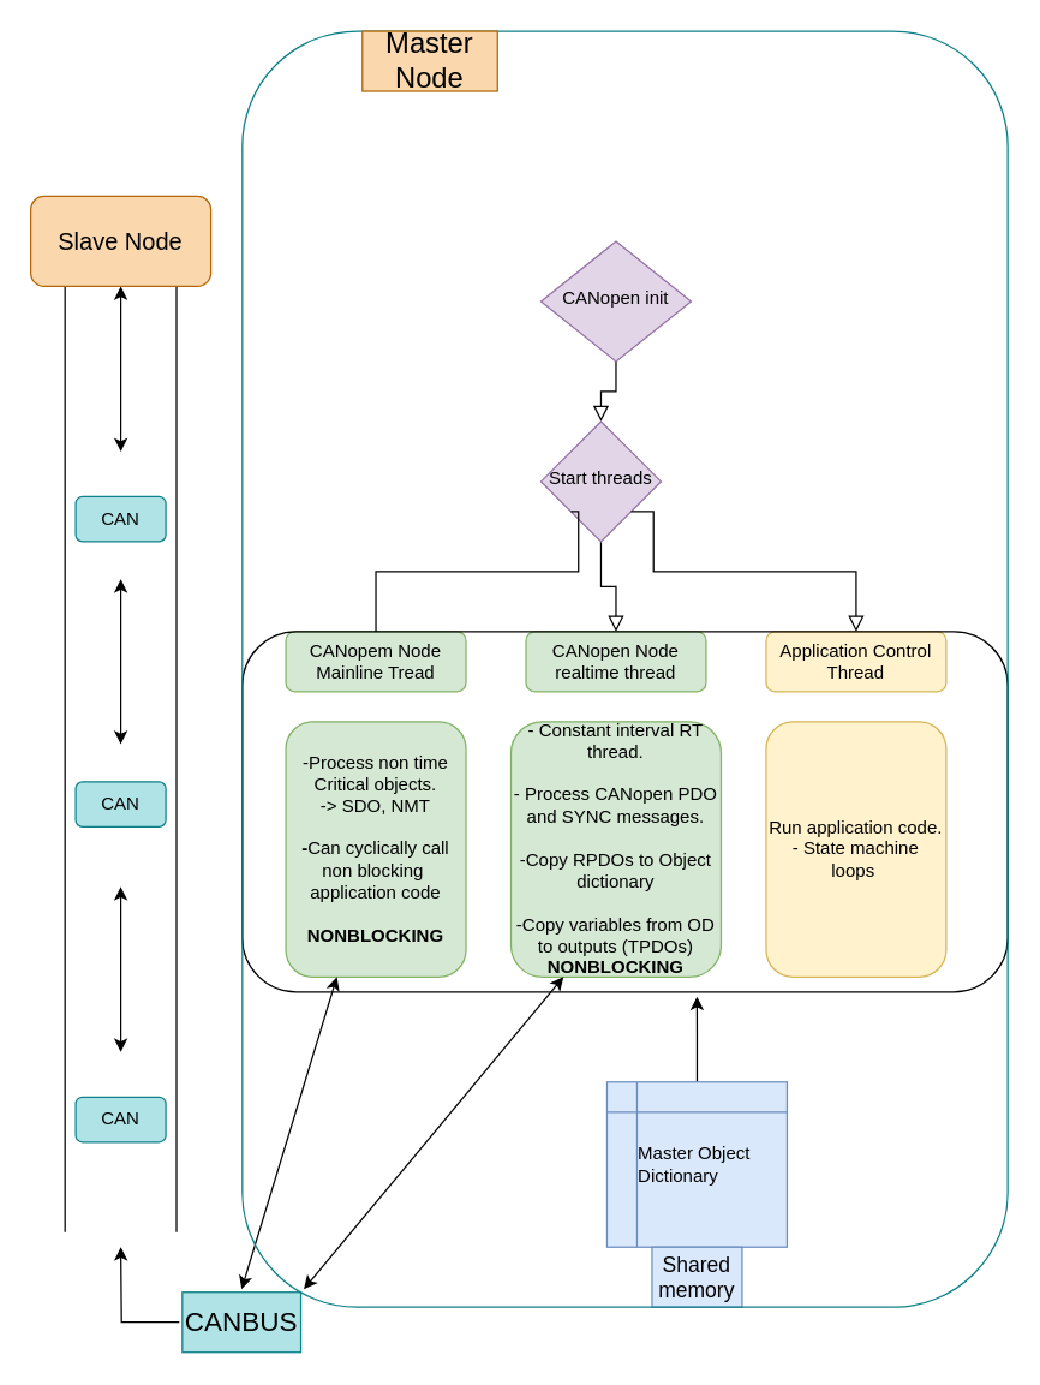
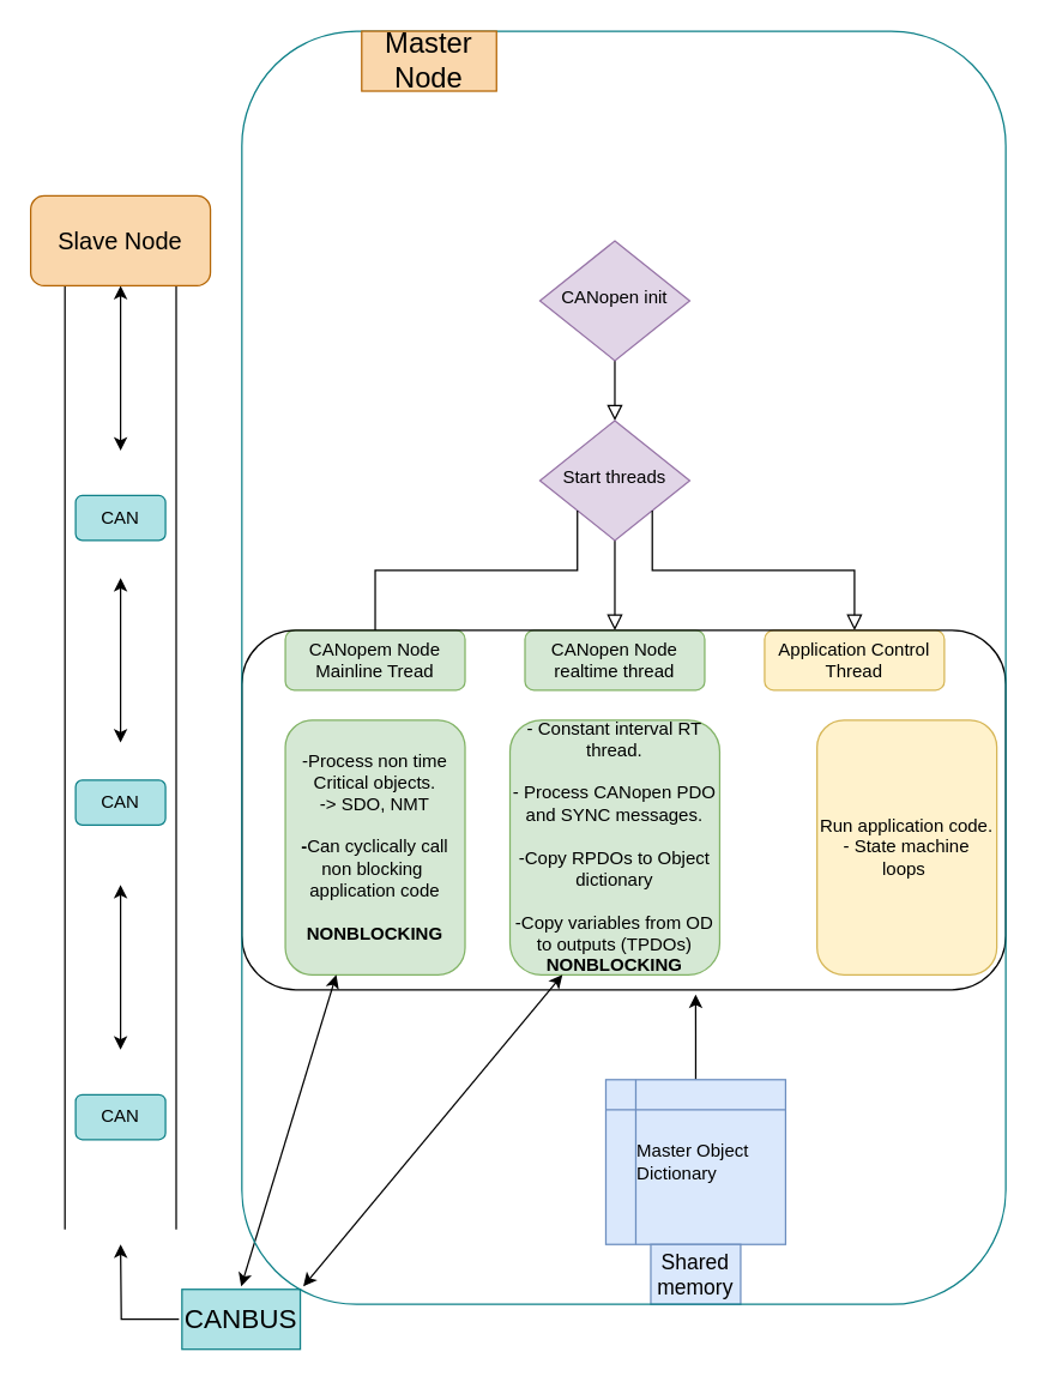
  <mxCell id="0" />
  <mxCell id="1" parent="0" />
  <mxCell id="2" value="" style="rounded=0;html=1;jettySize=auto;orthogonalLoop=1;fontSize=11;endArrow=block;endFill=0;endSize=8;strokeWidth=1;shadow=0;labelBackgroundColor=none;edgeStyle=orthogonalEdgeStyle;" parent="1" source="3" target="5" edge="1"><mxGeometry y="20" relative="1" as="geometry"><mxPoint as="offset" /></mxGeometry></mxCell>
  <mxCell id="3" value="CANopen init" style="rhombus;whiteSpace=wrap;html=1;shadow=0;fontFamily=Helvetica;fontSize=12;align=center;strokeWidth=1;spacing=6;spacingTop=-4;fillColor=#e1d5e7;strokeColor=#9673a6;" parent="1" vertex="1"><mxGeometry x="360" y="160" width="100" height="80" as="geometry" /></mxCell>
  <mxCell id="4" value="" style="rounded=0;html=1;jettySize=auto;orthogonalLoop=1;fontSize=11;endArrow=block;endFill=0;endSize=8;strokeWidth=1;shadow=0;labelBackgroundColor=none;edgeStyle=orthogonalEdgeStyle;" parent="1" source="5" target="6" edge="1"><mxGeometry x="0.333" y="20" relative="1" as="geometry"><mxPoint as="offset" /></mxGeometry></mxCell>
- <mxCell id="5" value="Start threads" style="rhombus;whiteSpace=wrap;html=1;shadow=0;fontFamily=Helvetica;fontSize=12;align=center;strokeWidth=1;spacing=6;spacingTop=-4;fillColor=#e1d5e7;strokeColor=#9673a6;" parent="1" vertex="1"><mxGeometry x="360" y="280" width="80" height="80" as="geometry" /></mxCell>
+ <mxCell id="5" value="Start threads" style="rhombus;whiteSpace=wrap;html=1;shadow=0;fontFamily=Helvetica;fontSize=12;align=center;strokeWidth=1;spacing=6;spacingTop=-4;fillColor=#e1d5e7;strokeColor=#9673a6;" parent="1" vertex="1"><mxGeometry x="360" y="280" width="100" height="80" as="geometry" /></mxCell>
  <mxCell id="6" value="CANopen Node realtime thread" style="rounded=1;whiteSpace=wrap;html=1;fontSize=12;glass=0;strokeWidth=1;shadow=0;fillColor=#d5e8d4;strokeColor=#82b366;" parent="1" vertex="1"><mxGeometry x="350" y="420" width="120" height="40" as="geometry" /></mxCell>
  <mxCell id="7" value="" style="rounded=0;html=1;jettySize=auto;orthogonalLoop=1;fontSize=11;endArrow=block;endFill=0;endSize=8;strokeWidth=1;shadow=0;labelBackgroundColor=none;edgeStyle=orthogonalEdgeStyle;exitX=1;exitY=1;exitDx=0;exitDy=0;entryX=0.5;entryY=0;entryDx=0;entryDy=0;" parent="1" source="5" target="8" edge="1"><mxGeometry x="0.143" y="66" relative="1" as="geometry"><mxPoint x="65" y="-56" as="offset" /><mxPoint x="420" y="370" as="sourcePoint" /><mxPoint x="520" y="420" as="targetPoint" /><Array as="points"><mxPoint x="435" y="380" /><mxPoint x="570" y="380" /></Array></mxGeometry></mxCell>
  <mxCell id="8" value="Application Control Thread" style="rounded=1;whiteSpace=wrap;html=1;fontSize=12;glass=0;strokeWidth=1;shadow=0;fillColor=#fff2cc;strokeColor=#d6b656;" parent="1" vertex="1"><mxGeometry x="510" y="420" width="120" height="40" as="geometry" /></mxCell>
  <mxCell id="9" value="CANopem Node Mainline Tread" style="rounded=1;whiteSpace=wrap;html=1;fontSize=12;glass=0;strokeWidth=1;shadow=0;fillColor=#d5e8d4;strokeColor=#82b366;" parent="1" vertex="1"><mxGeometry x="190" y="420" width="120" height="40" as="geometry" /></mxCell>
  <mxCell id="10" value="" style="rounded=0;html=1;jettySize=auto;orthogonalLoop=1;fontSize=11;endArrow=none;endFill=0;endSize=8;strokeWidth=1;shadow=0;labelBackgroundColor=none;edgeStyle=orthogonalEdgeStyle;exitX=0;exitY=1;exitDx=0;exitDy=0;entryX=0.5;entryY=0;entryDx=0;entryDy=0;" parent="1" source="5" target="9" edge="1"><mxGeometry x="0.143" y="66" relative="1" as="geometry"><mxPoint x="65" y="-56" as="offset" /><mxPoint x="445" y="350" as="sourcePoint" /><mxPoint x="530" y="430" as="targetPoint" /><Array as="points"><mxPoint x="385" y="380" /><mxPoint x="250" y="380" /></Array></mxGeometry></mxCell>
  <mxCell id="11" value="&lt;span style=&quot;font-weight: normal&quot;&gt;-Process non time Critical objects.&lt;/span&gt;&lt;br&gt;&lt;span style=&quot;font-weight: normal&quot;&gt;-&amp;gt; SDO, NMT&lt;/span&gt;&lt;br&gt;&lt;br&gt;-&lt;span style=&quot;font-weight: normal&quot;&gt;Can cyclically call non blocking&amp;nbsp; application code&lt;/span&gt;&lt;br&gt;&lt;br&gt;NONBLOCKING" style="rounded=1;whiteSpace=wrap;html=1;fontStyle=1;fillColor=#d5e8d4;strokeColor=#82b366;" parent="1" vertex="1"><mxGeometry x="190" y="480" width="120" height="170" as="geometry" /></mxCell>
  <mxCell id="12" value="- Constant interval RT thread.&lt;br&gt;&lt;br&gt;- Process CANopen PDO and SYNC messages.&lt;br&gt;&lt;br&gt;-Copy RPDOs to Object dictionary&lt;br&gt;&lt;br&gt;-Copy variables from OD to outputs (TPDOs)&lt;br&gt;&lt;b&gt;NONBLOCKING&lt;/b&gt;" style="rounded=1;whiteSpace=wrap;html=1;fillColor=#d5e8d4;strokeColor=#82b366;" parent="1" vertex="1"><mxGeometry x="340" y="480" width="140" height="170" as="geometry" /></mxCell>
- <mxCell id="13" value="Run application code.&lt;br&gt;- State machine loops&amp;nbsp;" style="rounded=1;whiteSpace=wrap;html=1;fillColor=#fff2cc;strokeColor=#d6b656;" parent="1" vertex="1"><mxGeometry x="510" y="480" width="120" height="170" as="geometry" /></mxCell>
+ <mxCell id="13" value="Run application code.&lt;br&gt;- State machine loops&amp;nbsp;" style="rounded=1;whiteSpace=wrap;html=1;fillColor=#fff2cc;strokeColor=#d6b656;" parent="1" vertex="1"><mxGeometry x="545" y="480" width="120" height="170" as="geometry" /></mxCell>
  <mxCell id="14" style="edgeStyle=orthogonalEdgeStyle;rounded=0;orthogonalLoop=1;jettySize=auto;html=1;entryX=0.594;entryY=1.013;entryDx=0;entryDy=0;entryPerimeter=0;" parent="1" source="15" target="28" edge="1"><mxGeometry relative="1" as="geometry" /></mxCell>
  <mxCell id="15" value="Master Object&amp;nbsp;&lt;br&gt;&lt;div style=&quot;text-align: left&quot;&gt;&lt;span&gt;Dictionary&lt;/span&gt;&lt;/div&gt;" style="shape=internalStorage;whiteSpace=wrap;html=1;backgroundOutline=1;fillColor=#dae8fc;strokeColor=#6c8ebf;" parent="1" vertex="1"><mxGeometry x="404" y="720" width="120" height="110" as="geometry" /></mxCell>
  <mxCell id="16" value="&lt;font style=&quot;font-size: 14px&quot;&gt;Shared memory&lt;/font&gt;" style="text;html=1;strokeColor=#6c8ebf;fillColor=#dae8fc;align=center;verticalAlign=middle;whiteSpace=wrap;rounded=0;perimeterSpacing=6;" parent="1" vertex="1"><mxGeometry x="434" y="830" width="60" height="40" as="geometry" /></mxCell>
  <mxCell id="17" value="" style="shape=link;html=1;width=74.286;" parent="1" edge="1"><mxGeometry width="50" height="50" relative="1" as="geometry"><mxPoint x="80" y="820" as="sourcePoint" /><mxPoint x="80" y="190" as="targetPoint" /></mxGeometry></mxCell>
  <mxCell id="18" style="edgeStyle=orthogonalEdgeStyle;rounded=0;orthogonalLoop=1;jettySize=auto;html=1;exitX=0;exitY=0.5;exitDx=0;exitDy=0;" parent="1" source="19" edge="1"><mxGeometry relative="1" as="geometry"><mxPoint x="80" y="830" as="targetPoint" /></mxGeometry></mxCell>
  <mxCell id="19" value="&lt;font style=&quot;font-size: 18px&quot;&gt;CANBUS&lt;/font&gt;" style="text;html=1;strokeColor=#0e8088;fillColor=#b0e3e6;align=center;verticalAlign=middle;whiteSpace=wrap;rounded=0;strokeWidth=1;perimeterSpacing=2;" parent="1" vertex="1"><mxGeometry x="121" y="860" width="79" height="40" as="geometry" /></mxCell>
  <mxCell id="20" value="" style="endArrow=classic;startArrow=classic;html=1;" parent="1" edge="1"><mxGeometry width="50" height="50" relative="1" as="geometry"><mxPoint x="80" y="300" as="sourcePoint" /><mxPoint x="80" y="190" as="targetPoint" /></mxGeometry></mxCell>
  <mxCell id="21" value="" style="endArrow=classic;startArrow=classic;html=1;" parent="1" edge="1"><mxGeometry width="50" height="50" relative="1" as="geometry"><mxPoint x="80" y="495" as="sourcePoint" /><mxPoint x="80" y="385" as="targetPoint" /></mxGeometry></mxCell>
  <mxCell id="22" value="" style="endArrow=classic;startArrow=classic;html=1;" parent="1" edge="1"><mxGeometry width="50" height="50" relative="1" as="geometry"><mxPoint x="80" y="700" as="sourcePoint" /><mxPoint x="80" y="590" as="targetPoint" /></mxGeometry></mxCell>
  <mxCell id="23" value="CAN" style="rounded=1;whiteSpace=wrap;html=1;fillColor=#b0e3e6;strokeColor=#0e8088;" parent="1" vertex="1"><mxGeometry x="50" y="330" width="60" height="30" as="geometry" /></mxCell>
  <mxCell id="24" value="CAN" style="rounded=1;whiteSpace=wrap;html=1;fillColor=#b0e3e6;strokeColor=#0e8088;" parent="1" vertex="1"><mxGeometry x="50" y="520" width="60" height="30" as="geometry" /></mxCell>
  <mxCell id="25" value="CAN" style="rounded=1;whiteSpace=wrap;html=1;fillColor=#b0e3e6;strokeColor=#0e8088;" parent="1" vertex="1"><mxGeometry x="50" y="730" width="60" height="30" as="geometry" /></mxCell>
  <mxCell id="26" value="" style="endArrow=classic;startArrow=classic;html=1;entryX=0.5;entryY=0;entryDx=0;entryDy=0;" parent="1" source="11" target="19" edge="1"><mxGeometry width="50" height="50" relative="1" as="geometry"><mxPoint x="400" y="540" as="sourcePoint" /><mxPoint x="140" y="840" as="targetPoint" /></mxGeometry></mxCell>
  <mxCell id="27" value="" style="endArrow=classic;startArrow=classic;html=1;entryX=0.25;entryY=1;entryDx=0;entryDy=0;exitX=1;exitY=0;exitDx=0;exitDy=0;" parent="1" source="19" target="12" edge="1"><mxGeometry width="50" height="50" relative="1" as="geometry"><mxPoint x="170" y="850" as="sourcePoint" /><mxPoint x="450" y="490" as="targetPoint" /></mxGeometry></mxCell>
  <mxCell id="28" value="" style="rounded=1;whiteSpace=wrap;html=1;strokeColor=#000000;strokeWidth=1;fillColor=none;gradientColor=#ffffff;" parent="1" vertex="1"><mxGeometry x="161" y="420" width="510" height="240" as="geometry" /></mxCell>
  <mxCell id="29" value="&lt;font style=&quot;font-size: 16px&quot;&gt;Slave Node&lt;/font&gt;" style="rounded=1;whiteSpace=wrap;html=1;strokeColor=#b46504;strokeWidth=1;fillColor=#fad7ac;" parent="1" vertex="1"><mxGeometry x="20" y="130" width="120" height="60" as="geometry" /></mxCell>
  <mxCell id="30" value="" style="rounded=1;whiteSpace=wrap;html=1;strokeColor=#0e8088;strokeWidth=1;fillColor=none;gradientColor=#ffffff;" parent="1" vertex="1"><mxGeometry x="161" y="20" width="510" height="850" as="geometry" /></mxCell>
  <mxCell id="31" value="&lt;font style=&quot;font-size: 19px&quot;&gt;Master Node&lt;/font&gt;" style="text;html=1;align=center;verticalAlign=middle;whiteSpace=wrap;rounded=0;perimeterSpacing=1;strokeColor=#b46504;fillColor=#fad7ac;" parent="1" vertex="1"><mxGeometry x="241" y="20" width="90" height="40" as="geometry" /></mxCell>
